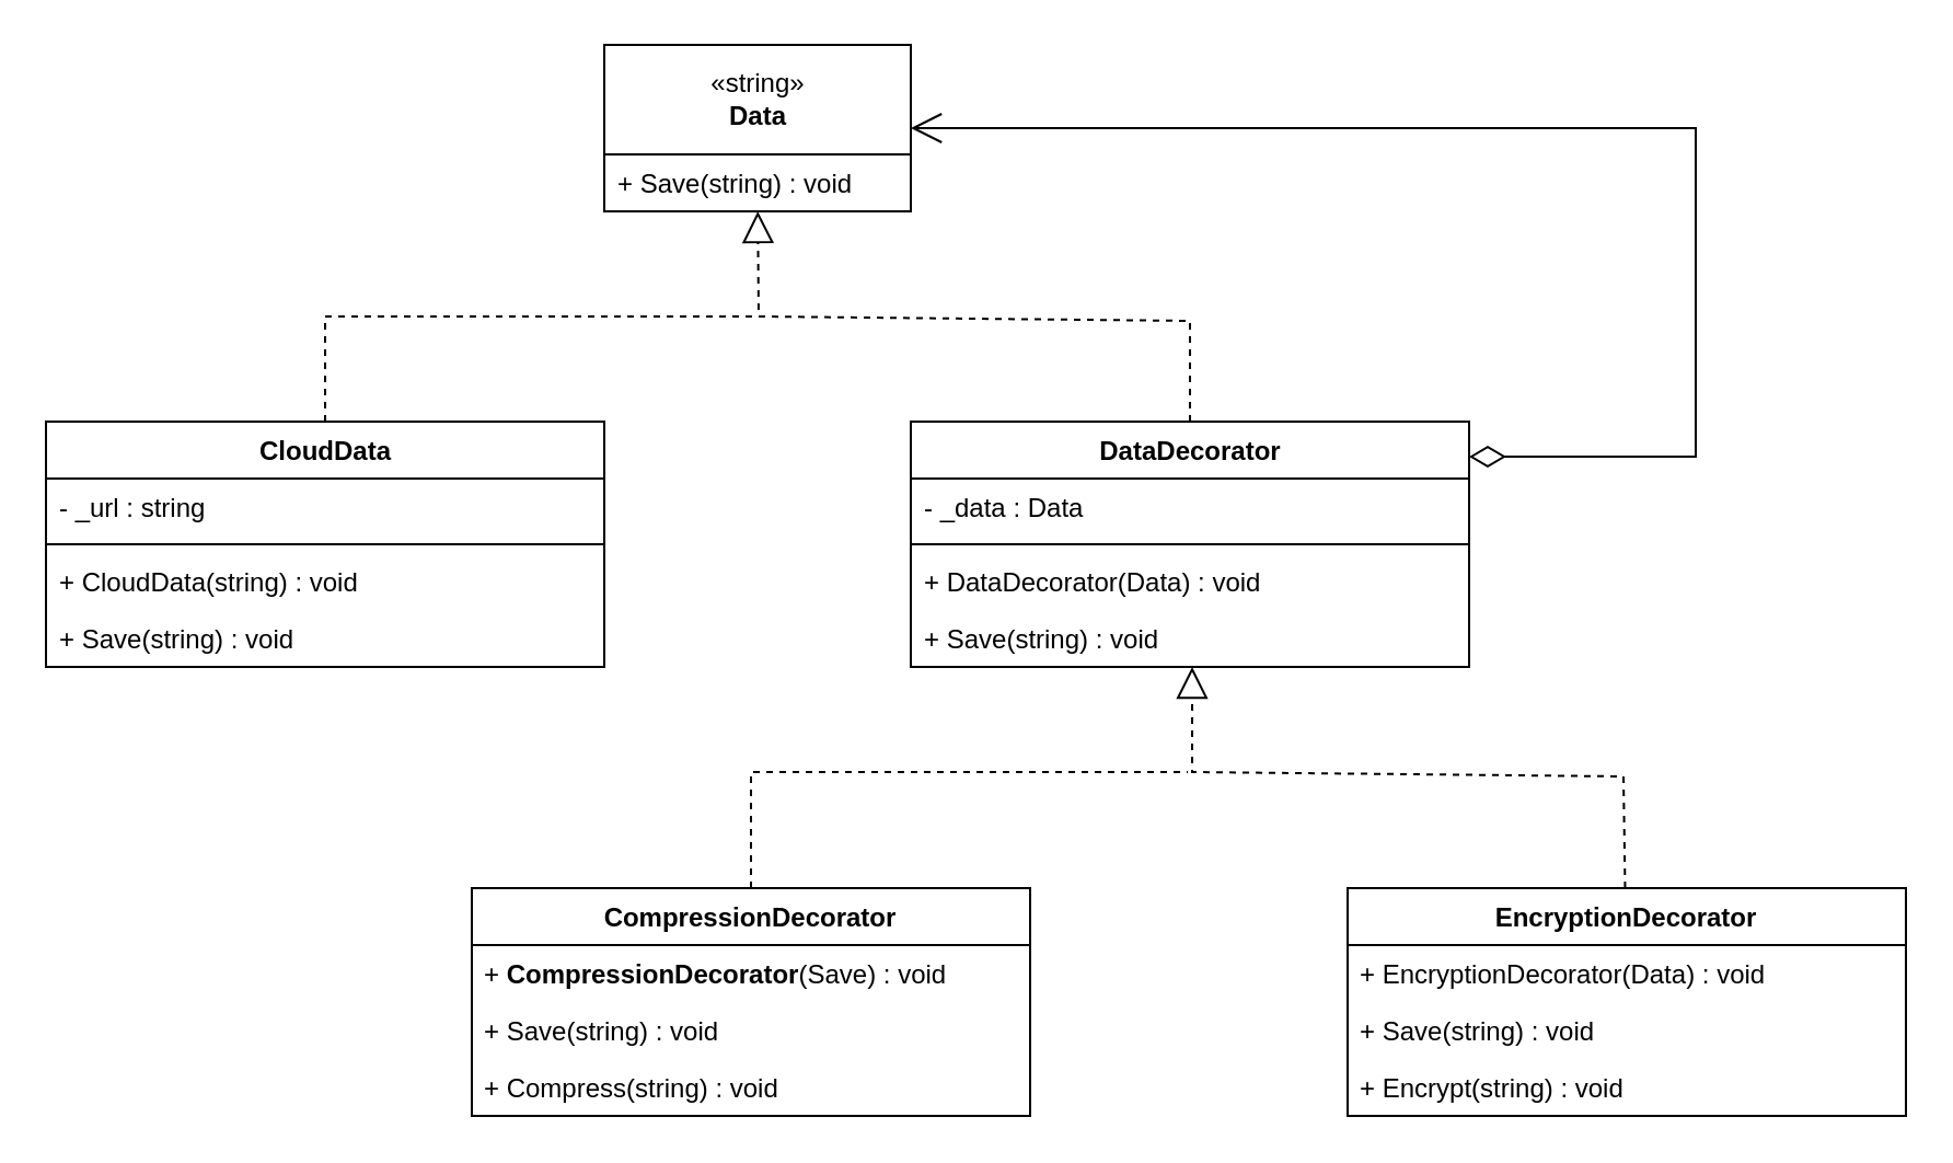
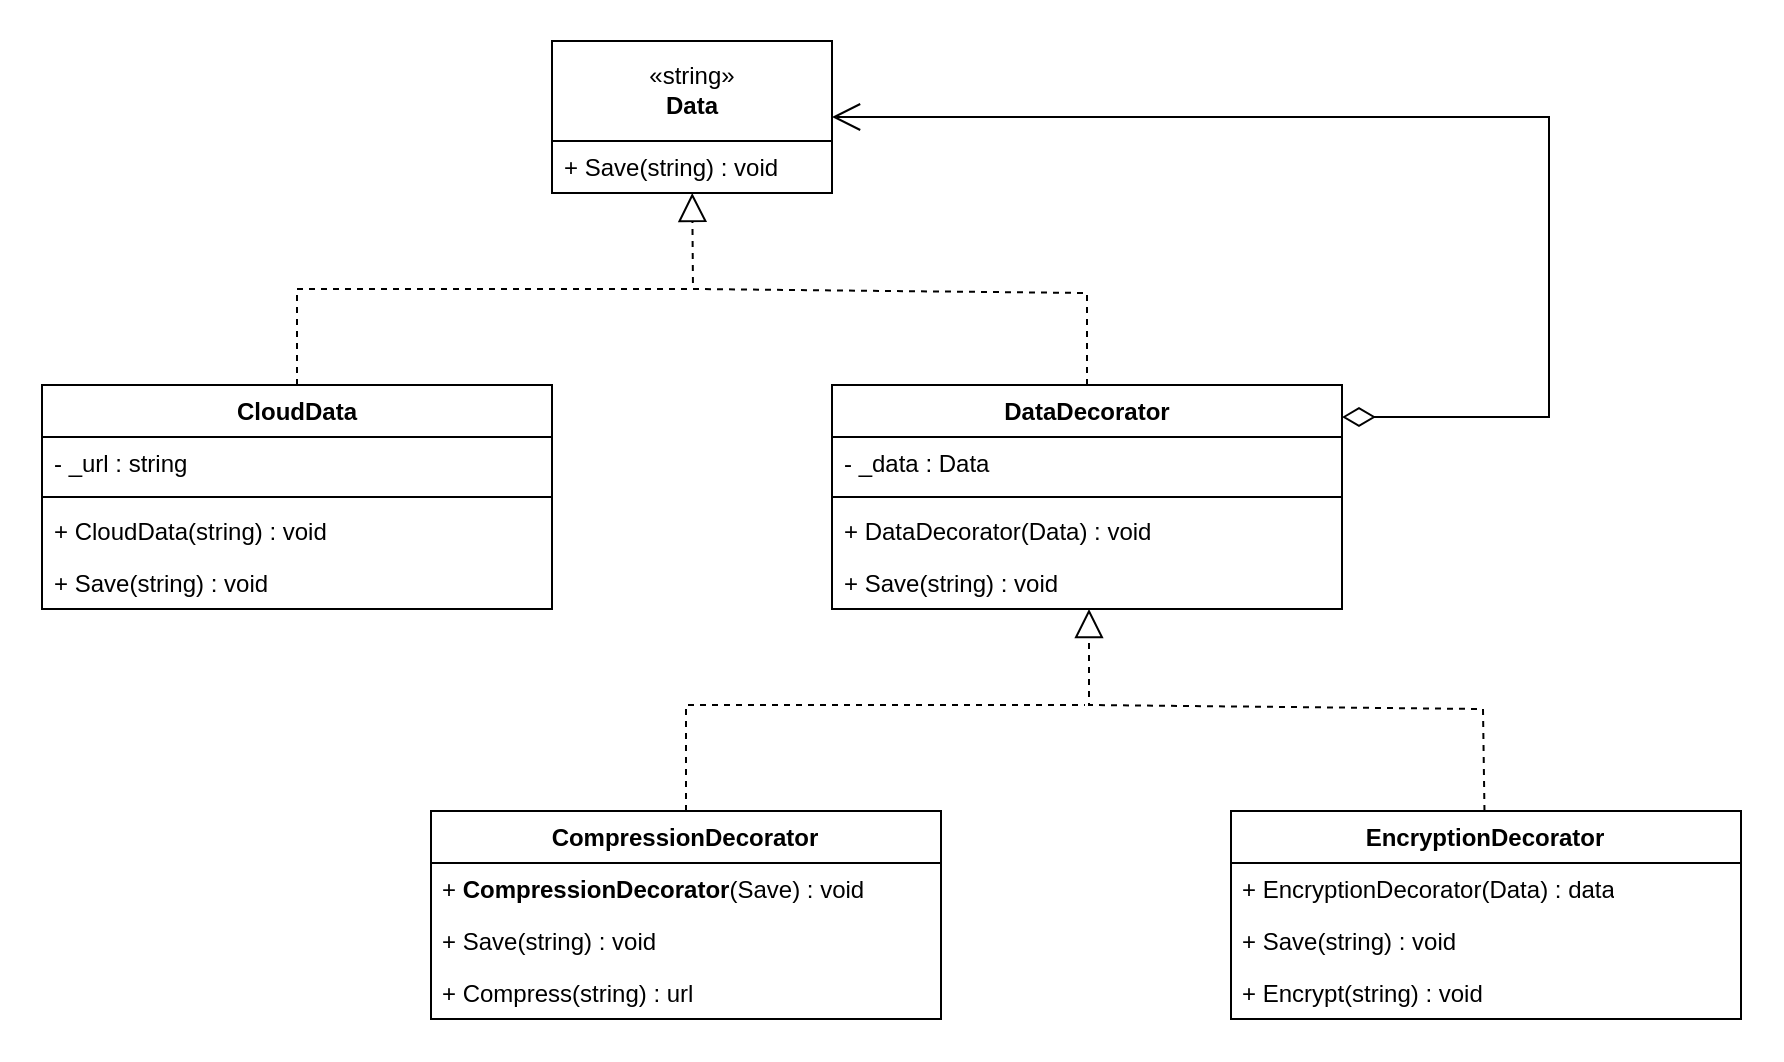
  <mxCell id="0" />
  <mxCell id="1" parent="0" />
  <mxCell id="2" value="DataDecorator" style="swimlane;fontStyle=1;align=center;verticalAlign=top;childLayout=stackLayout;horizontal=1;startSize=26;horizontalStack=0;resizeParent=1;resizeParentMax=0;resizeLast=0;collapsible=1;marginBottom=0;whiteSpace=wrap;html=1;" vertex="1" parent="1"><mxGeometry x="415.5" y="192" width="255" height="112" as="geometry" /></mxCell>
  <mxCell id="3" value="- _data : Data&amp;nbsp;" style="text;strokeColor=none;fillColor=none;align=left;verticalAlign=top;spacingLeft=4;spacingRight=4;overflow=hidden;rotatable=0;points=[[0,0.5],[1,0.5]];portConstraint=eastwest;whiteSpace=wrap;html=1;" vertex="1" parent="2"><mxGeometry y="26" width="255" height="26" as="geometry" /></mxCell>
  <mxCell id="4" value="" style="line;strokeWidth=1;fillColor=none;align=left;verticalAlign=middle;spacingTop=-1;spacingLeft=3;spacingRight=3;rotatable=0;labelPosition=right;points=[];portConstraint=eastwest;strokeColor=inherit;" vertex="1" parent="2"><mxGeometry y="52" width="255" height="8" as="geometry" /></mxCell>
  <mxCell id="5" value="+ DataDecorator(Data) :&amp;nbsp;void" style="text;strokeColor=none;fillColor=none;align=left;verticalAlign=top;spacingLeft=4;spacingRight=4;overflow=hidden;rotatable=0;points=[[0,0.5],[1,0.5]];portConstraint=eastwest;whiteSpace=wrap;html=1;" vertex="1" parent="2"><mxGeometry y="60" width="255" height="26" as="geometry" /></mxCell>
  <mxCell id="6" value="+ Save(string) :&amp;nbsp;void" style="text;strokeColor=none;fillColor=none;align=left;verticalAlign=top;spacingLeft=4;spacingRight=4;overflow=hidden;rotatable=0;points=[[0,0.5],[1,0.5]];portConstraint=eastwest;whiteSpace=wrap;html=1;" vertex="1" parent="2"><mxGeometry y="86" width="255" height="26" as="geometry" /></mxCell>
  <mxCell id="7" value="«string»&lt;br&gt;&lt;b&gt;Data&lt;/b&gt;" style="swimlane;fontStyle=0;childLayout=stackLayout;horizontal=1;startSize=50;fillColor=none;horizontalStack=0;resizeParent=1;resizeParentMax=0;resizeLast=0;collapsible=1;marginBottom=0;whiteSpace=wrap;html=1;" vertex="1" parent="1"><mxGeometry x="275.5" y="20" width="140" height="76" as="geometry" /></mxCell>
  <mxCell id="8" value="+ Save(string) : void" style="text;strokeColor=none;fillColor=none;align=left;verticalAlign=top;spacingLeft=4;spacingRight=4;overflow=hidden;rotatable=0;points=[[0,0.5],[1,0.5]];portConstraint=eastwest;whiteSpace=wrap;html=1;" vertex="1" parent="7"><mxGeometry y="50" width="140" height="26" as="geometry" /></mxCell>
  <mxCell id="9" value="CloudData" style="swimlane;fontStyle=1;align=center;verticalAlign=top;childLayout=stackLayout;horizontal=1;startSize=26;horizontalStack=0;resizeParent=1;resizeParentMax=0;resizeLast=0;collapsible=1;marginBottom=0;whiteSpace=wrap;html=1;" vertex="1" parent="1"><mxGeometry x="20.5" y="192" width="255" height="112" as="geometry" /></mxCell>
  <mxCell id="10" value="- _url : string" style="text;strokeColor=none;fillColor=none;align=left;verticalAlign=top;spacingLeft=4;spacingRight=4;overflow=hidden;rotatable=0;points=[[0,0.5],[1,0.5]];portConstraint=eastwest;whiteSpace=wrap;html=1;" vertex="1" parent="9"><mxGeometry y="26" width="255" height="26" as="geometry" /></mxCell>
  <mxCell id="11" value="" style="line;strokeWidth=1;fillColor=none;align=left;verticalAlign=middle;spacingTop=-1;spacingLeft=3;spacingRight=3;rotatable=0;labelPosition=right;points=[];portConstraint=eastwest;strokeColor=inherit;" vertex="1" parent="9"><mxGeometry y="52" width="255" height="8" as="geometry" /></mxCell>
  <mxCell id="12" value="+ CloudData(string) :&amp;nbsp;void" style="text;strokeColor=none;fillColor=none;align=left;verticalAlign=top;spacingLeft=4;spacingRight=4;overflow=hidden;rotatable=0;points=[[0,0.5],[1,0.5]];portConstraint=eastwest;whiteSpace=wrap;html=1;" vertex="1" parent="9"><mxGeometry y="60" width="255" height="26" as="geometry" /></mxCell>
  <mxCell id="13" value="+ Save(string) :&amp;nbsp;void" style="text;strokeColor=none;fillColor=none;align=left;verticalAlign=top;spacingLeft=4;spacingRight=4;overflow=hidden;rotatable=0;points=[[0,0.5],[1,0.5]];portConstraint=eastwest;whiteSpace=wrap;html=1;" vertex="1" parent="9"><mxGeometry y="86" width="255" height="26" as="geometry" /></mxCell>
  <mxCell id="14" value="CompressionDecorator" style="swimlane;fontStyle=1;align=center;verticalAlign=top;childLayout=stackLayout;horizontal=1;startSize=26;horizontalStack=0;resizeParent=1;resizeParentMax=0;resizeLast=0;collapsible=1;marginBottom=0;whiteSpace=wrap;html=1;" vertex="1" parent="1"><mxGeometry x="215" y="405" width="255" height="104" as="geometry" /></mxCell>
  <mxCell id="15" value="+&amp;nbsp;&lt;span style=&quot;font-weight: 700; text-align: center;&quot;&gt;CompressionDecorator&lt;/span&gt;(Save) :&amp;nbsp;void" style="text;strokeColor=none;fillColor=none;align=left;verticalAlign=top;spacingLeft=4;spacingRight=4;overflow=hidden;rotatable=0;points=[[0,0.5],[1,0.5]];portConstraint=eastwest;whiteSpace=wrap;html=1;" vertex="1" parent="14"><mxGeometry y="26" width="255" height="26" as="geometry" /></mxCell>
  <mxCell id="16" value="+ Save(string) :&amp;nbsp;void" style="text;strokeColor=none;fillColor=none;align=left;verticalAlign=top;spacingLeft=4;spacingRight=4;overflow=hidden;rotatable=0;points=[[0,0.5],[1,0.5]];portConstraint=eastwest;whiteSpace=wrap;html=1;" vertex="1" parent="14"><mxGeometry y="52" width="255" height="26" as="geometry" /></mxCell>
- <mxCell id="17" value="+ Compress(string) :&amp;nbsp;void" style="text;strokeColor=none;fillColor=none;align=left;verticalAlign=top;spacingLeft=4;spacingRight=4;overflow=hidden;rotatable=0;points=[[0,0.5],[1,0.5]];portConstraint=eastwest;whiteSpace=wrap;html=1;" vertex="1" parent="14"><mxGeometry y="78" width="255" height="26" as="geometry" /></mxCell>
+ <mxCell id="17" value="+ Compress(string) :&amp;nbsp;url" style="text;strokeColor=none;fillColor=none;align=left;verticalAlign=top;spacingLeft=4;spacingRight=4;overflow=hidden;rotatable=0;points=[[0,0.5],[1,0.5]];portConstraint=eastwest;whiteSpace=wrap;html=1;" vertex="1" parent="14"><mxGeometry y="78" width="255" height="26" as="geometry" /></mxCell>
  <mxCell id="18" value="EncryptionDecorator" style="swimlane;fontStyle=1;align=center;verticalAlign=top;childLayout=stackLayout;horizontal=1;startSize=26;horizontalStack=0;resizeParent=1;resizeParentMax=0;resizeLast=0;collapsible=1;marginBottom=0;whiteSpace=wrap;html=1;" vertex="1" parent="1"><mxGeometry x="615" y="405" width="255" height="104" as="geometry" /></mxCell>
- <mxCell id="19" value="+ EncryptionDecorator(Data) :&amp;nbsp;void" style="text;strokeColor=none;fillColor=none;align=left;verticalAlign=top;spacingLeft=4;spacingRight=4;overflow=hidden;rotatable=0;points=[[0,0.5],[1,0.5]];portConstraint=eastwest;whiteSpace=wrap;html=1;" vertex="1" parent="18"><mxGeometry y="26" width="255" height="26" as="geometry" /></mxCell>
+ <mxCell id="19" value="+ EncryptionDecorator(Data) :&amp;nbsp;data" style="text;strokeColor=none;fillColor=none;align=left;verticalAlign=top;spacingLeft=4;spacingRight=4;overflow=hidden;rotatable=0;points=[[0,0.5],[1,0.5]];portConstraint=eastwest;whiteSpace=wrap;html=1;" vertex="1" parent="18"><mxGeometry y="26" width="255" height="26" as="geometry" /></mxCell>
  <mxCell id="20" value="+ Save(string) :&amp;nbsp;void" style="text;strokeColor=none;fillColor=none;align=left;verticalAlign=top;spacingLeft=4;spacingRight=4;overflow=hidden;rotatable=0;points=[[0,0.5],[1,0.5]];portConstraint=eastwest;whiteSpace=wrap;html=1;" vertex="1" parent="18"><mxGeometry y="52" width="255" height="26" as="geometry" /></mxCell>
  <mxCell id="21" value="+ Encrypt(string) :&amp;nbsp;void" style="text;strokeColor=none;fillColor=none;align=left;verticalAlign=top;spacingLeft=4;spacingRight=4;overflow=hidden;rotatable=0;points=[[0,0.5],[1,0.5]];portConstraint=eastwest;whiteSpace=wrap;html=1;" vertex="1" parent="18"><mxGeometry y="78" width="255" height="26" as="geometry" /></mxCell>
  <mxCell id="22" value="" style="endArrow=block;dashed=1;endFill=0;endSize=12;html=1;rounded=0;exitX=0.5;exitY=0;exitDx=0;exitDy=0;" edge="1" parent="1" source="2" target="8"><mxGeometry width="160" relative="1" as="geometry"><mxPoint x="471" y="543" as="sourcePoint" /><mxPoint x="471" y="475" as="targetPoint" /><Array as="points"><mxPoint x="543" y="146" /><mxPoint x="346" y="144" /></Array></mxGeometry></mxCell>
  <mxCell id="23" style="edgeStyle=orthogonalEdgeStyle;rounded=0;orthogonalLoop=1;jettySize=auto;html=1;dashed=1;strokeColor=default;curved=0;endArrow=none;endFill=0;exitX=0.5;exitY=0;exitDx=0;exitDy=0;" edge="1" parent="1" source="9"><mxGeometry relative="1" as="geometry"><mxPoint x="347" y="144" as="targetPoint" /><Array as="points"><mxPoint x="148" y="144" /></Array><mxPoint x="130" y="479" as="sourcePoint" /></mxGeometry></mxCell>
  <mxCell id="24" value="" style="endArrow=block;dashed=1;endFill=0;endSize=12;html=1;rounded=0;" edge="1" parent="1" source="18"><mxGeometry width="160" relative="1" as="geometry"><mxPoint x="741" y="400" as="sourcePoint" /><mxPoint x="544" y="304" as="targetPoint" /><Array as="points"><mxPoint x="741" y="354" /><mxPoint x="544" y="352" /></Array></mxGeometry></mxCell>
  <mxCell id="25" style="edgeStyle=orthogonalEdgeStyle;rounded=0;orthogonalLoop=1;jettySize=auto;html=1;dashed=1;strokeColor=default;curved=0;endArrow=none;endFill=0;" edge="1" parent="1" source="14"><mxGeometry relative="1" as="geometry"><mxPoint x="542" y="352" as="targetPoint" /><Array as="points"><mxPoint x="343" y="352" /></Array><mxPoint x="343" y="400" as="sourcePoint" /></mxGeometry></mxCell>
  <mxCell id="26" value="" style="endArrow=open;html=1;endSize=12;startArrow=diamondThin;startSize=14;startFill=0;edgeStyle=orthogonalEdgeStyle;align=left;verticalAlign=bottom;rounded=0;exitX=1;exitY=0.5;exitDx=0;exitDy=0;entryX=1;entryY=0.5;entryDx=0;entryDy=0;" edge="1" parent="1" target="7"><mxGeometry x="-0.923" y="20" relative="1" as="geometry"><mxPoint x="670.5" y="208" as="sourcePoint" /><mxPoint x="973.5" y="138" as="targetPoint" /><mxPoint as="offset" /><Array as="points"><mxPoint x="774" y="208" /><mxPoint x="774" y="58" /></Array></mxGeometry></mxCell>
